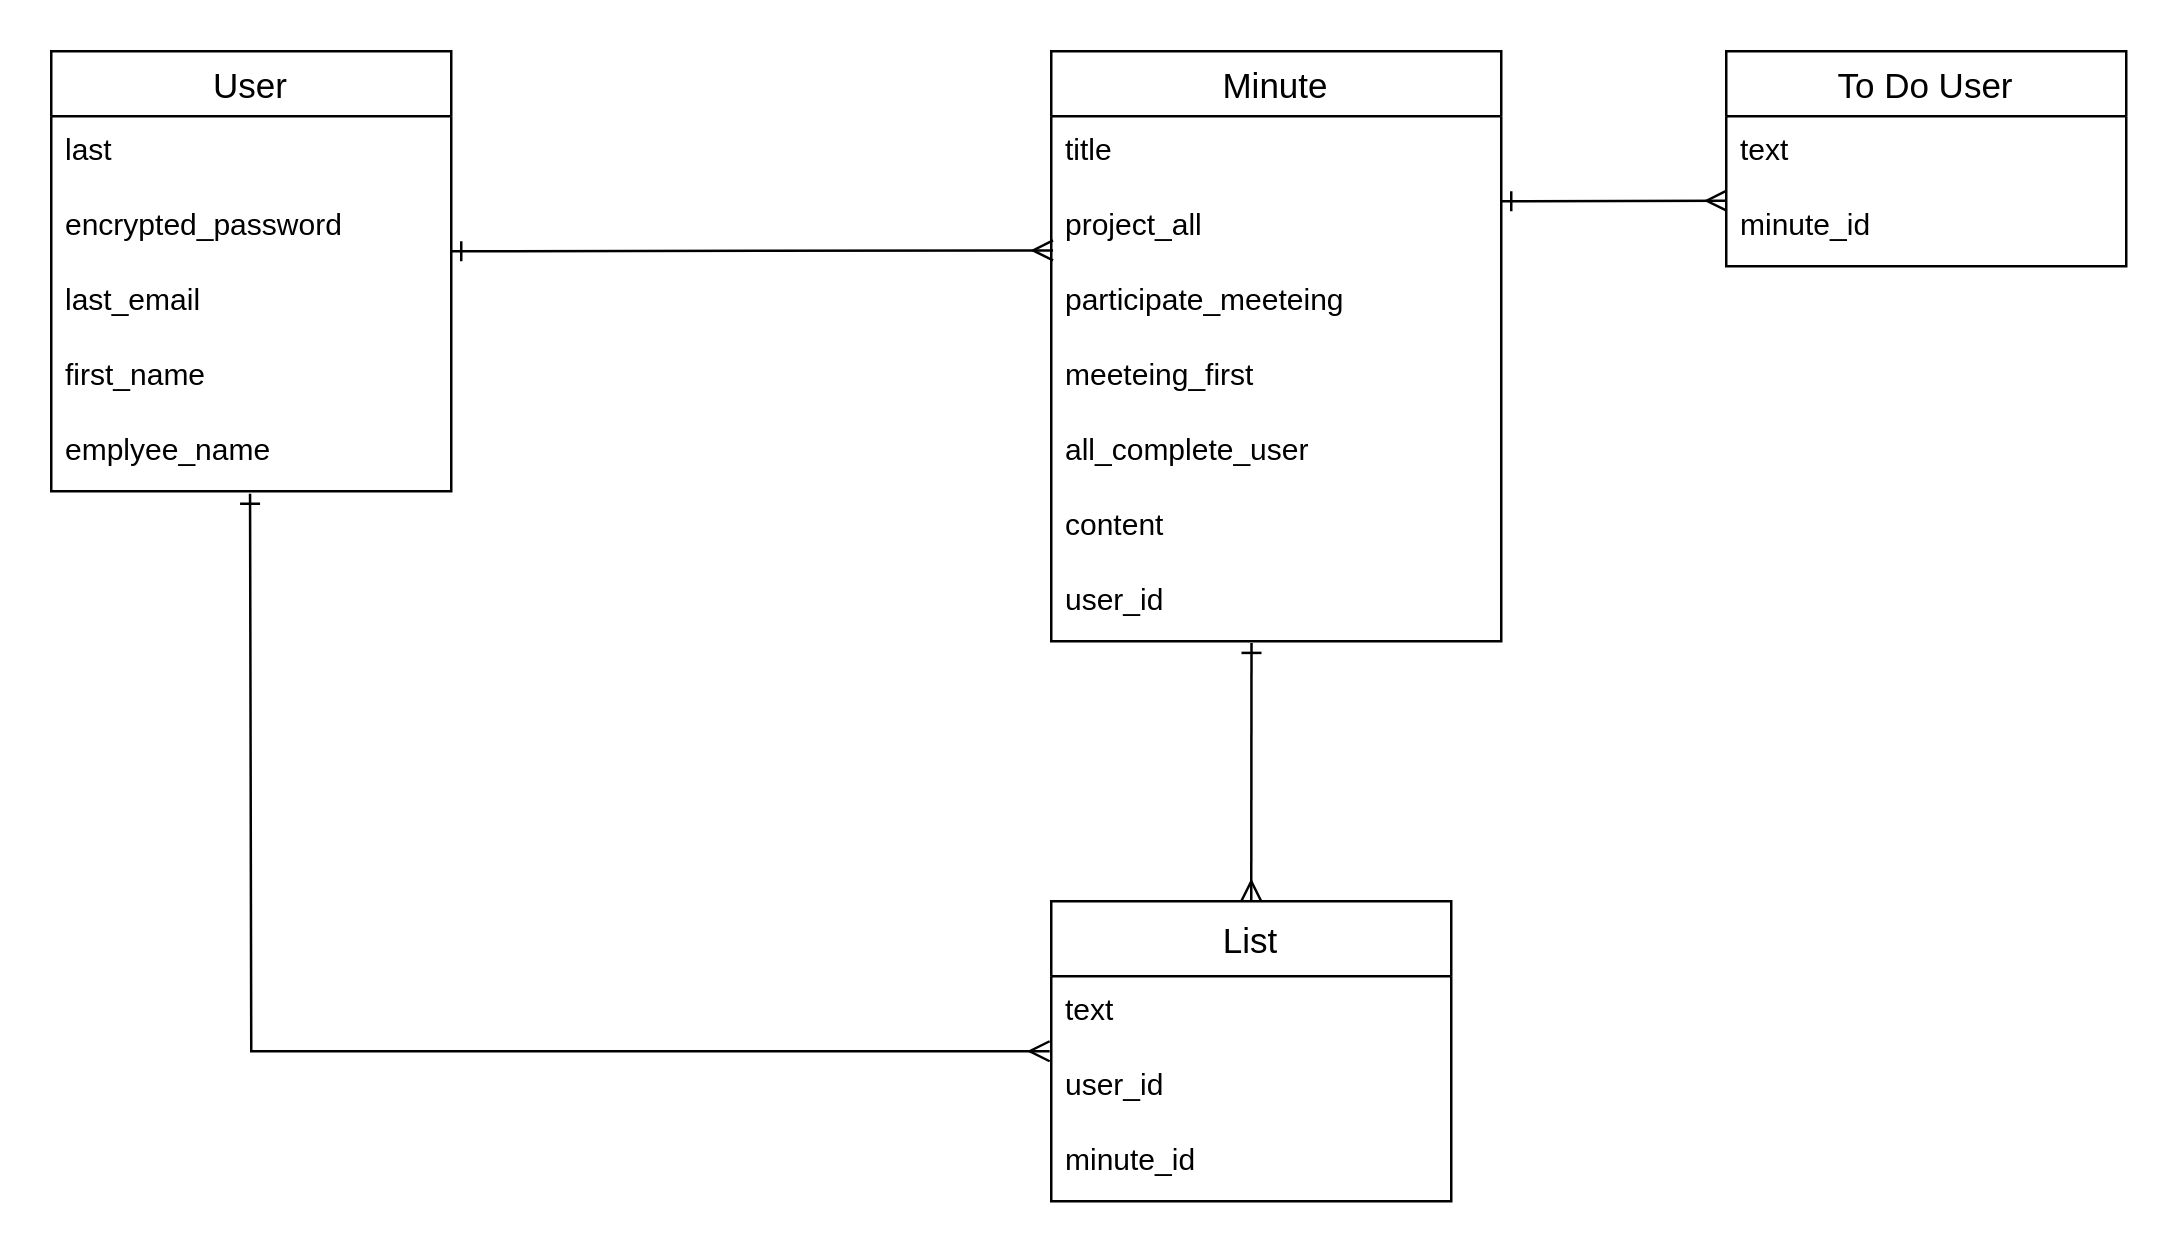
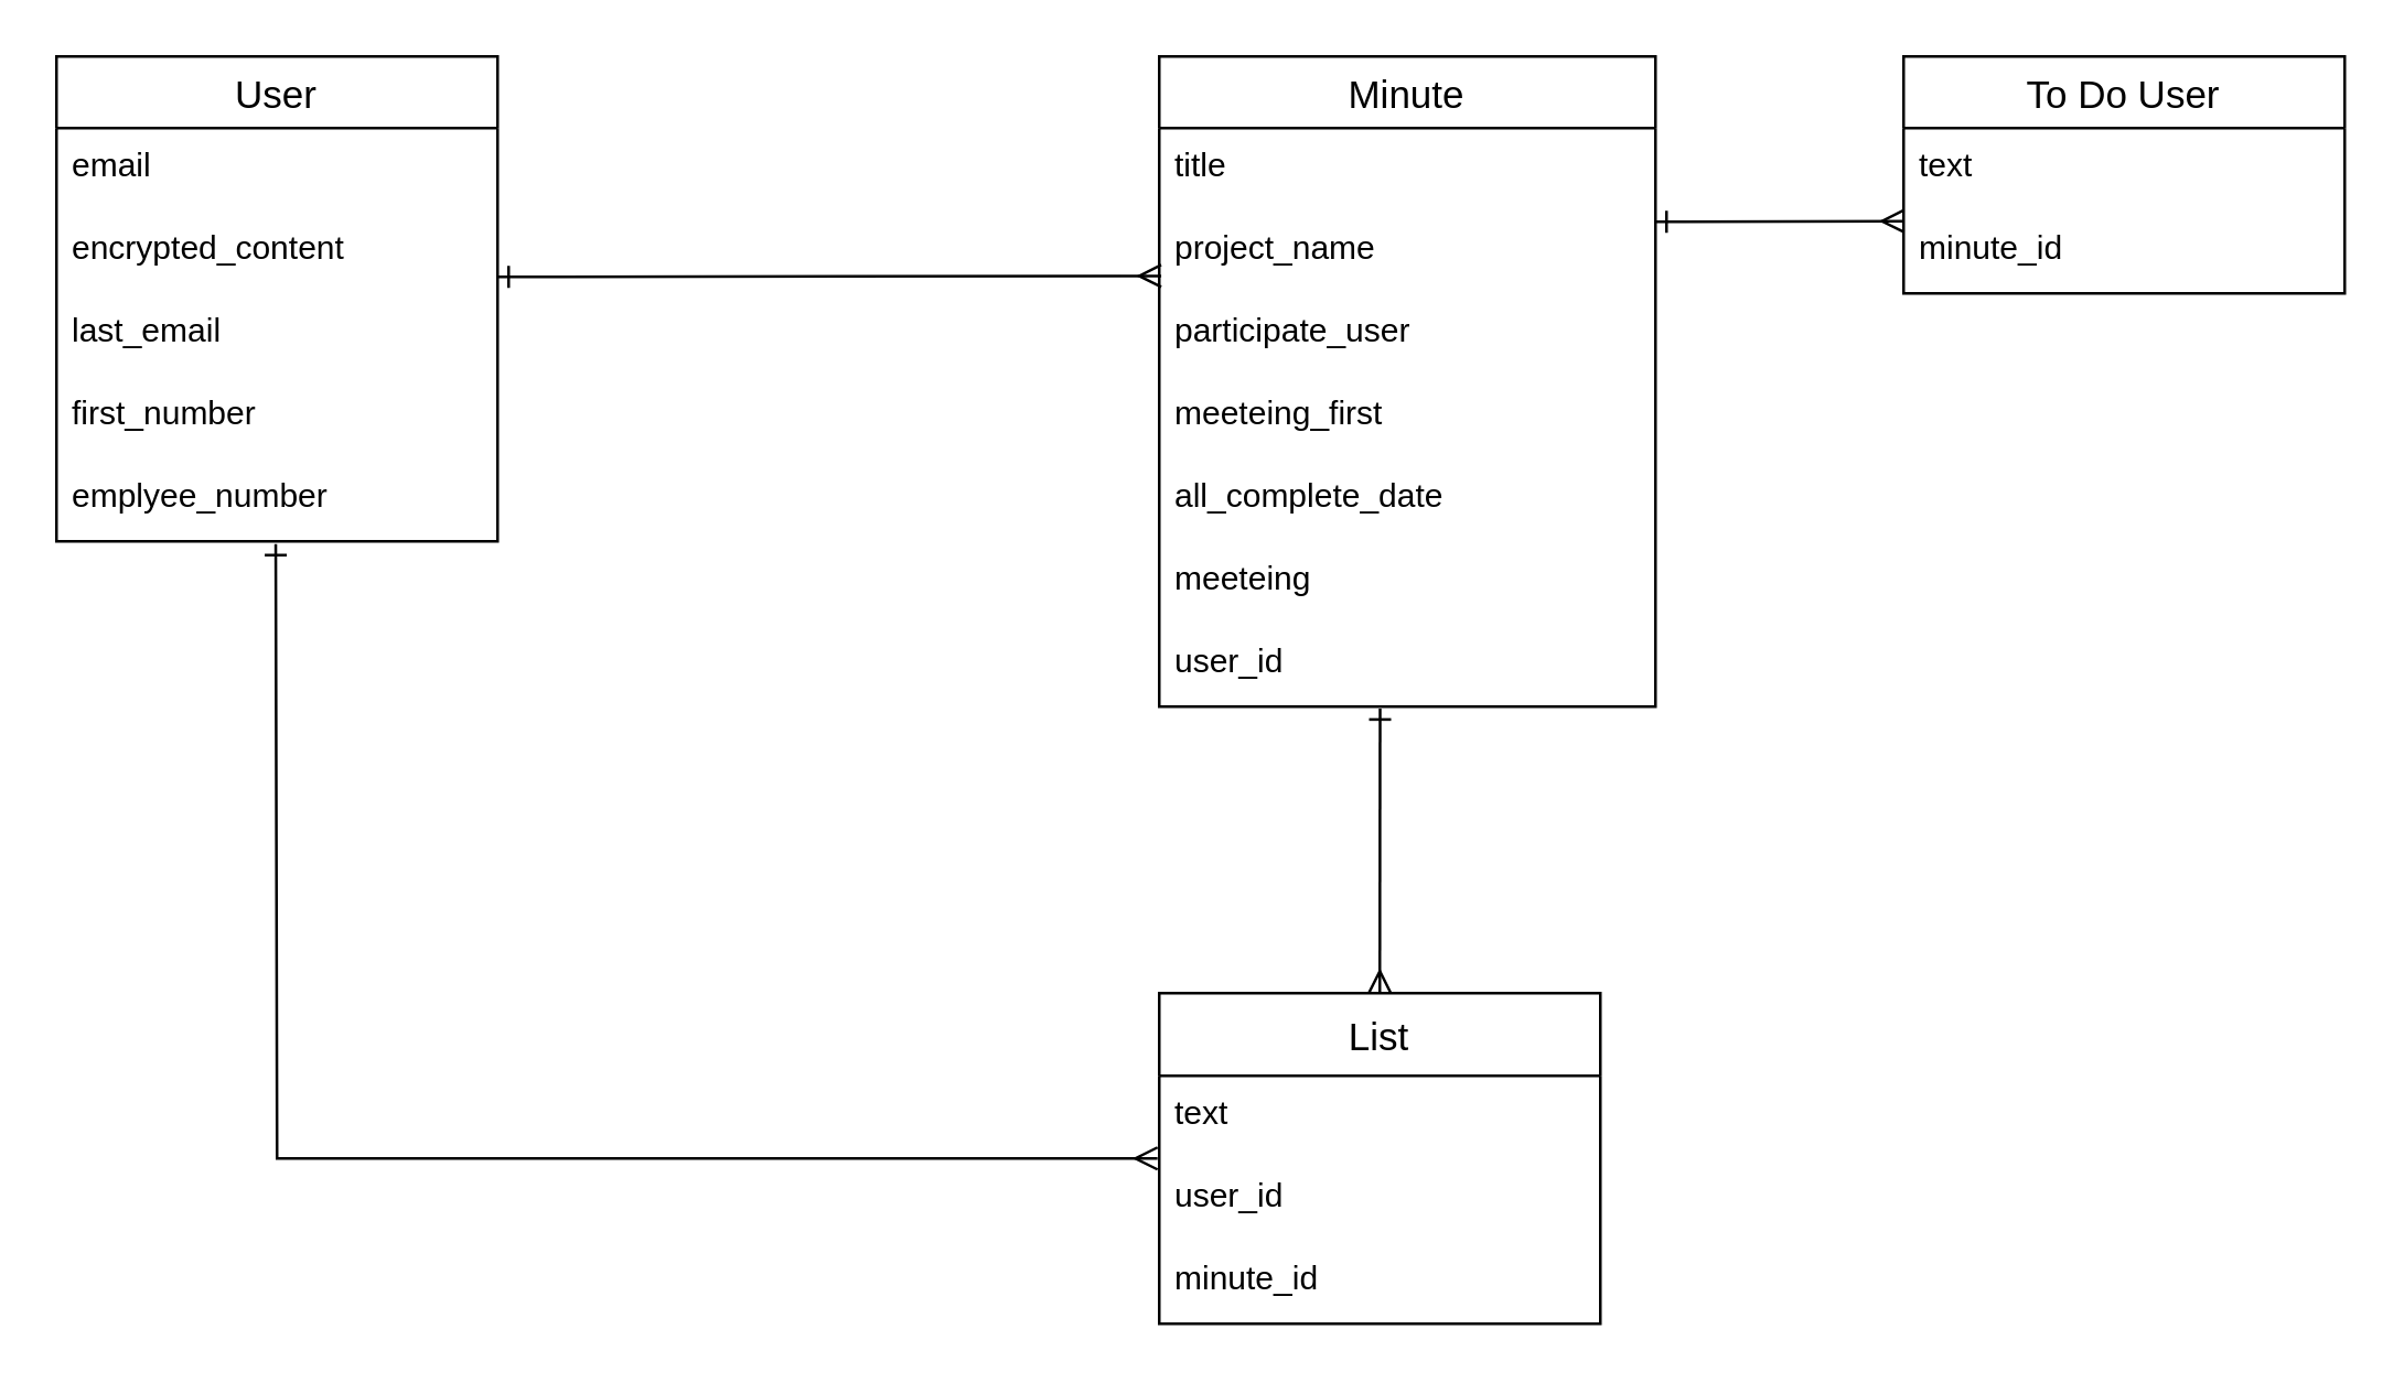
  <mxCell id="0" />
  <mxCell id="1" parent="0" />
  <mxCell id="2" value="User" style="swimlane;fontStyle=0;childLayout=stackLayout;horizontal=1;startSize=26;horizontalStack=0;resizeParent=1;resizeParentMax=0;resizeLast=0;collapsible=1;marginBottom=0;align=center;fontSize=14;" parent="1" vertex="1"><mxGeometry x="20" y="20" width="160" height="176" as="geometry" /></mxCell>
- <mxCell id="3" value="last" style="text;strokeColor=none;fillColor=none;spacingLeft=4;spacingRight=4;overflow=hidden;rotatable=0;points=[[0,0.5],[1,0.5]];portConstraint=eastwest;fontSize=12;" parent="2" vertex="1"><mxGeometry y="26" width="160" height="30" as="geometry" /></mxCell>
- <mxCell id="4" value="encrypted_password" style="text;strokeColor=none;fillColor=none;spacingLeft=4;spacingRight=4;overflow=hidden;rotatable=0;points=[[0,0.5],[1,0.5]];portConstraint=eastwest;fontSize=12;" parent="2" vertex="1"><mxGeometry y="56" width="160" height="30" as="geometry" /></mxCell>
+ <mxCell id="3" value="email" style="text;strokeColor=none;fillColor=none;spacingLeft=4;spacingRight=4;overflow=hidden;rotatable=0;points=[[0,0.5],[1,0.5]];portConstraint=eastwest;fontSize=12;" parent="2" vertex="1"><mxGeometry y="26" width="160" height="30" as="geometry" /></mxCell>
+ <mxCell id="4" value="encrypted_content" style="text;strokeColor=none;fillColor=none;spacingLeft=4;spacingRight=4;overflow=hidden;rotatable=0;points=[[0,0.5],[1,0.5]];portConstraint=eastwest;fontSize=12;" parent="2" vertex="1"><mxGeometry y="56" width="160" height="30" as="geometry" /></mxCell>
  <mxCell id="5" value="last_email" style="text;strokeColor=none;fillColor=none;spacingLeft=4;spacingRight=4;overflow=hidden;rotatable=0;points=[[0,0.5],[1,0.5]];portConstraint=eastwest;fontSize=12;" parent="2" vertex="1"><mxGeometry y="86" width="160" height="30" as="geometry" /></mxCell>
- <mxCell id="6" value="first_name" style="text;strokeColor=none;fillColor=none;spacingLeft=4;spacingRight=4;overflow=hidden;rotatable=0;points=[[0,0.5],[1,0.5]];portConstraint=eastwest;fontSize=12;" parent="2" vertex="1"><mxGeometry y="116" width="160" height="30" as="geometry" /></mxCell>
- <mxCell id="7" value="emplyee_name" style="text;strokeColor=none;fillColor=none;spacingLeft=4;spacingRight=4;overflow=hidden;rotatable=0;points=[[0,0.5],[1,0.5]];portConstraint=eastwest;fontSize=12;" parent="2" vertex="1"><mxGeometry y="146" width="160" height="30" as="geometry" /></mxCell>
+ <mxCell id="6" value="first_number" style="text;strokeColor=none;fillColor=none;spacingLeft=4;spacingRight=4;overflow=hidden;rotatable=0;points=[[0,0.5],[1,0.5]];portConstraint=eastwest;fontSize=12;" parent="2" vertex="1"><mxGeometry y="116" width="160" height="30" as="geometry" /></mxCell>
+ <mxCell id="7" value="emplyee_number" style="text;strokeColor=none;fillColor=none;spacingLeft=4;spacingRight=4;overflow=hidden;rotatable=0;points=[[0,0.5],[1,0.5]];portConstraint=eastwest;fontSize=12;" parent="2" vertex="1"><mxGeometry y="146" width="160" height="30" as="geometry" /></mxCell>
  <mxCell id="8" value="Minute" style="swimlane;fontStyle=0;childLayout=stackLayout;horizontal=1;startSize=26;horizontalStack=0;resizeParent=1;resizeParentMax=0;resizeLast=0;collapsible=1;marginBottom=0;align=center;fontSize=14;" parent="1" vertex="1"><mxGeometry x="420" y="20" width="180" height="236" as="geometry" /></mxCell>
  <mxCell id="9" value="title" style="text;strokeColor=none;fillColor=none;spacingLeft=4;spacingRight=4;overflow=hidden;rotatable=0;points=[[0,0.5],[1,0.5]];portConstraint=eastwest;fontSize=12;" parent="8" vertex="1"><mxGeometry y="26" width="180" height="30" as="geometry" /></mxCell>
- <mxCell id="10" value="project_all" style="text;strokeColor=none;fillColor=none;spacingLeft=4;spacingRight=4;overflow=hidden;rotatable=0;points=[[0,0.5],[1,0.5]];portConstraint=eastwest;fontSize=12;" parent="8" vertex="1"><mxGeometry y="56" width="180" height="30" as="geometry" /></mxCell>
- <mxCell id="11" value="participate_meeteing" style="text;strokeColor=none;fillColor=none;spacingLeft=4;spacingRight=4;overflow=hidden;rotatable=0;points=[[0,0.5],[1,0.5]];portConstraint=eastwest;fontSize=12;" parent="8" vertex="1"><mxGeometry y="86" width="180" height="30" as="geometry" /></mxCell>
+ <mxCell id="10" value="project_name" style="text;strokeColor=none;fillColor=none;spacingLeft=4;spacingRight=4;overflow=hidden;rotatable=0;points=[[0,0.5],[1,0.5]];portConstraint=eastwest;fontSize=12;" parent="8" vertex="1"><mxGeometry y="56" width="180" height="30" as="geometry" /></mxCell>
+ <mxCell id="11" value="participate_user" style="text;strokeColor=none;fillColor=none;spacingLeft=4;spacingRight=4;overflow=hidden;rotatable=0;points=[[0,0.5],[1,0.5]];portConstraint=eastwest;fontSize=12;" parent="8" vertex="1"><mxGeometry y="86" width="180" height="30" as="geometry" /></mxCell>
  <mxCell id="12" value="meeteing_first" style="text;strokeColor=none;fillColor=none;spacingLeft=4;spacingRight=4;overflow=hidden;rotatable=0;points=[[0,0.5],[1,0.5]];portConstraint=eastwest;fontSize=12;" parent="8" vertex="1"><mxGeometry y="116" width="180" height="30" as="geometry" /></mxCell>
- <mxCell id="13" value="all_complete_user" style="text;strokeColor=none;fillColor=none;spacingLeft=4;spacingRight=4;overflow=hidden;rotatable=0;points=[[0,0.5],[1,0.5]];portConstraint=eastwest;fontSize=12;" parent="8" vertex="1"><mxGeometry y="146" width="180" height="30" as="geometry" /></mxCell>
- <mxCell id="14" value="content" style="text;strokeColor=none;fillColor=none;spacingLeft=4;spacingRight=4;overflow=hidden;rotatable=0;points=[[0,0.5],[1,0.5]];portConstraint=eastwest;fontSize=12;" parent="8" vertex="1"><mxGeometry y="176" width="180" height="30" as="geometry" /></mxCell>
+ <mxCell id="13" value="all_complete_date" style="text;strokeColor=none;fillColor=none;spacingLeft=4;spacingRight=4;overflow=hidden;rotatable=0;points=[[0,0.5],[1,0.5]];portConstraint=eastwest;fontSize=12;" parent="8" vertex="1"><mxGeometry y="146" width="180" height="30" as="geometry" /></mxCell>
+ <mxCell id="14" value="meeteing" style="text;strokeColor=none;fillColor=none;spacingLeft=4;spacingRight=4;overflow=hidden;rotatable=0;points=[[0,0.5],[1,0.5]];portConstraint=eastwest;fontSize=12;" parent="8" vertex="1"><mxGeometry y="176" width="180" height="30" as="geometry" /></mxCell>
  <mxCell id="15" value="user_id" style="text;strokeColor=none;fillColor=none;spacingLeft=4;spacingRight=4;overflow=hidden;rotatable=0;points=[[0,0.5],[1,0.5]];portConstraint=eastwest;fontSize=12;" parent="8" vertex="1"><mxGeometry y="206" width="180" height="30" as="geometry" /></mxCell>
  <mxCell id="16" value="List" style="swimlane;fontStyle=0;childLayout=stackLayout;horizontal=1;startSize=30;horizontalStack=0;resizeParent=1;resizeParentMax=0;resizeLast=0;collapsible=1;marginBottom=0;align=center;fontSize=14;" parent="1" vertex="1"><mxGeometry x="420" y="360" width="160" height="120" as="geometry" /></mxCell>
  <mxCell id="17" value="text" style="text;strokeColor=none;fillColor=none;spacingLeft=4;spacingRight=4;overflow=hidden;rotatable=0;points=[[0,0.5],[1,0.5]];portConstraint=eastwest;fontSize=12;" parent="16" vertex="1"><mxGeometry y="30" width="160" height="30" as="geometry" /></mxCell>
  <mxCell id="18" value="user_id" style="text;strokeColor=none;fillColor=none;spacingLeft=4;spacingRight=4;overflow=hidden;rotatable=0;points=[[0,0.5],[1,0.5]];portConstraint=eastwest;fontSize=12;" parent="16" vertex="1"><mxGeometry y="60" width="160" height="30" as="geometry" /></mxCell>
  <mxCell id="19" value="minute_id" style="text;strokeColor=none;fillColor=none;spacingLeft=4;spacingRight=4;overflow=hidden;rotatable=0;points=[[0,0.5],[1,0.5]];portConstraint=eastwest;fontSize=12;" parent="16" vertex="1"><mxGeometry y="90" width="160" height="30" as="geometry" /></mxCell>
  <mxCell id="20" value="" style="endArrow=ERmany;html=1;rounded=0;entryX=0.004;entryY=0.789;entryDx=0;entryDy=0;entryPerimeter=0;startArrow=ERone;startFill=0;endFill=0;" parent="1" target="10" edge="1"><mxGeometry relative="1" as="geometry"><mxPoint x="180" y="100" as="sourcePoint" /><mxPoint x="340" y="100" as="targetPoint" /></mxGeometry></mxCell>
  <mxCell id="21" value="" style="endArrow=ERmany;html=1;rounded=0;entryX=0.5;entryY=0;entryDx=0;entryDy=0;startArrow=ERone;startFill=0;endFill=0;exitX=0.445;exitY=1.022;exitDx=0;exitDy=0;exitPerimeter=0;" parent="1" source="15" target="16" edge="1"><mxGeometry relative="1" as="geometry"><mxPoint x="360" y="290" as="sourcePoint" /><mxPoint x="520" y="290" as="targetPoint" /></mxGeometry></mxCell>
  <mxCell id="22" value="" style="endArrow=ERmany;html=1;rounded=0;exitX=0.497;exitY=1.033;exitDx=0;exitDy=0;exitPerimeter=0;startArrow=ERone;startFill=0;endFill=0;entryX=-0.004;entryY=0;entryDx=0;entryDy=0;entryPerimeter=0;" parent="1" source="7" target="18" edge="1"><mxGeometry relative="1" as="geometry"><mxPoint x="260" y="379.58" as="sourcePoint" /><mxPoint x="420" y="379.58" as="targetPoint" /><Array as="points"><mxPoint x="100" y="420" /></Array></mxGeometry></mxCell>
  <mxCell id="23" value="To Do User" style="swimlane;fontStyle=0;childLayout=stackLayout;horizontal=1;startSize=26;horizontalStack=0;resizeParent=1;resizeParentMax=0;resizeLast=0;collapsible=1;marginBottom=0;align=center;fontSize=14;" parent="1" vertex="1"><mxGeometry x="690" y="20" width="160" height="86" as="geometry" /></mxCell>
  <mxCell id="24" value="text" style="text;strokeColor=none;fillColor=none;spacingLeft=4;spacingRight=4;overflow=hidden;rotatable=0;points=[[0,0.5],[1,0.5]];portConstraint=eastwest;fontSize=12;" parent="23" vertex="1"><mxGeometry y="26" width="160" height="30" as="geometry" /></mxCell>
  <mxCell id="25" value="" style="endArrow=ERmany;html=1;rounded=0;entryX=0.001;entryY=0.126;entryDx=0;entryDy=0;entryPerimeter=0;startArrow=ERone;startFill=0;endFill=0;" parent="23" target="26" edge="1"><mxGeometry relative="1" as="geometry"><mxPoint x="-90" y="60" as="sourcePoint" /><mxPoint x="-3" y="60" as="targetPoint" /></mxGeometry></mxCell>
  <mxCell id="26" value="minute_id" style="text;strokeColor=none;fillColor=none;spacingLeft=4;spacingRight=4;overflow=hidden;rotatable=0;points=[[0,0.5],[1,0.5]];portConstraint=eastwest;fontSize=12;" parent="23" vertex="1"><mxGeometry y="56" width="160" height="30" as="geometry" /></mxCell>
